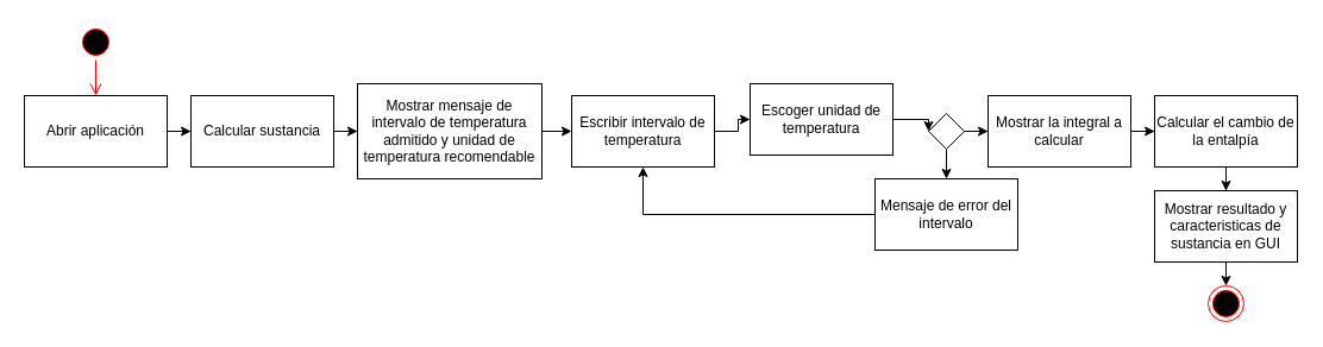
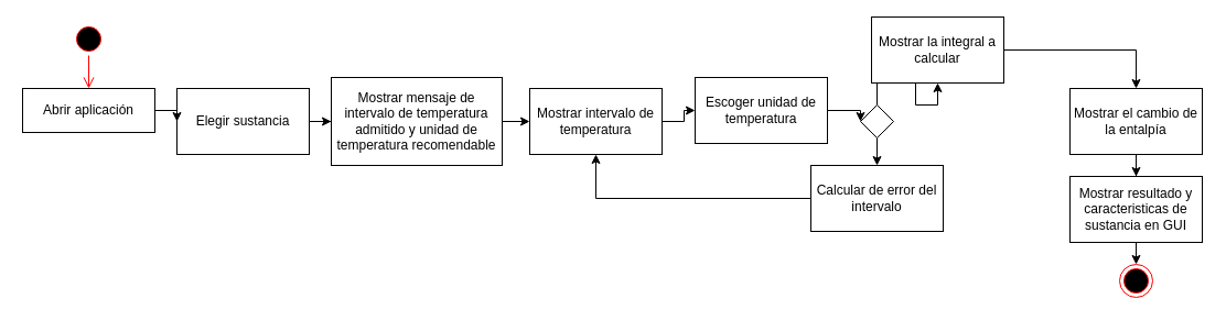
  <mxCell id="0" />
  <mxCell id="1" parent="0" />
  <mxCell id="2" value="" style="ellipse;html=1;shape=startState;fillColor=#000000;strokeColor=#ff0000;" vertex="1" parent="1"><mxGeometry x="65" y="20" width="30" height="30" as="geometry" /></mxCell>
  <mxCell id="3" value="" style="edgeStyle=orthogonalEdgeStyle;html=1;verticalAlign=bottom;endArrow=open;endSize=8;strokeColor=#ff0000;rounded=0;entryX=0.5;entryY=0;entryDx=0;entryDy=0;" edge="1" source="2" parent="1" target="25"><mxGeometry relative="1" as="geometry"><mxPoint x="15" y="20" as="targetPoint" /></mxGeometry></mxCell>
  <mxCell id="4" value="" style="edgeStyle=orthogonalEdgeStyle;rounded=0;orthogonalLoop=1;jettySize=auto;html=1;" edge="1" parent="1" source="5" target="7"><mxGeometry relative="1" as="geometry" /></mxCell>
- <mxCell id="5" value="Calcular sustancia" style="rounded=0;whiteSpace=wrap;html=1;" vertex="1" parent="1"><mxGeometry x="160" y="80" width="120" height="60" as="geometry" /></mxCell>
+ <mxCell id="5" value="Elegir sustancia" style="rounded=0;whiteSpace=wrap;html=1;" vertex="1" parent="1"><mxGeometry x="160" y="80" width="120" height="60" as="geometry" /></mxCell>
  <mxCell id="6" value="" style="edgeStyle=orthogonalEdgeStyle;rounded=0;orthogonalLoop=1;jettySize=auto;html=1;" edge="1" parent="1" source="7" target="9"><mxGeometry relative="1" as="geometry" /></mxCell>
  <mxCell id="7" value="Mostrar mensaje de intervalo de temperatura admitido y unidad de temperatura recomendable" style="rounded=0;whiteSpace=wrap;html=1;" vertex="1" parent="1"><mxGeometry x="300" y="70" width="155" height="80" as="geometry" /></mxCell>
  <mxCell id="8" value="" style="edgeStyle=orthogonalEdgeStyle;rounded=0;orthogonalLoop=1;jettySize=auto;html=1;" edge="1" parent="1" source="9" target="11"><mxGeometry relative="1" as="geometry" /></mxCell>
- <mxCell id="9" value="Escribir intervalo de temperatura" style="whiteSpace=wrap;html=1;rounded=0;" vertex="1" parent="1"><mxGeometry x="480" y="80" width="120" height="60" as="geometry" /></mxCell>
+ <mxCell id="9" value="Mostrar intervalo de temperatura" style="whiteSpace=wrap;html=1;rounded=0;" vertex="1" parent="1"><mxGeometry x="480" y="80" width="120" height="60" as="geometry" /></mxCell>
  <mxCell id="10" style="edgeStyle=orthogonalEdgeStyle;rounded=0;orthogonalLoop=1;jettySize=auto;html=1;exitX=1;exitY=0.5;exitDx=0;exitDy=0;entryX=0;entryY=0.5;entryDx=0;entryDy=0;" edge="1" parent="1" source="11" target="14"><mxGeometry relative="1" as="geometry" /></mxCell>
  <mxCell id="11" value="Escoger unidad de temperatura" style="whiteSpace=wrap;html=1;rounded=0;" vertex="1" parent="1"><mxGeometry x="630" y="70" width="120" height="60" as="geometry" /></mxCell>
  <mxCell id="12" value="" style="edgeStyle=orthogonalEdgeStyle;rounded=0;orthogonalLoop=1;jettySize=auto;html=1;" edge="1" parent="1" source="14" target="15"><mxGeometry relative="1" as="geometry" /></mxCell>
  <mxCell id="13" value="" style="edgeStyle=orthogonalEdgeStyle;rounded=0;orthogonalLoop=1;jettySize=auto;html=1;" edge="1" parent="1" source="14" target="17"><mxGeometry relative="1" as="geometry" /></mxCell>
  <mxCell id="14" value="" style="rhombus;whiteSpace=wrap;html=1;" vertex="1" parent="1"><mxGeometry x="780" y="95" width="30" height="30" as="geometry" /></mxCell>
- <mxCell id="15" value="Mensaje de error del intervalo" style="whiteSpace=wrap;html=1;" vertex="1" parent="1"><mxGeometry x="735" y="150" width="120" height="60" as="geometry" /></mxCell>
+ <mxCell id="15" value="Calcular de error del intervalo" style="whiteSpace=wrap;html=1;" vertex="1" parent="1"><mxGeometry x="735" y="150" width="120" height="60" as="geometry" /></mxCell>
  <mxCell id="16" value="" style="edgeStyle=orthogonalEdgeStyle;rounded=0;orthogonalLoop=1;jettySize=auto;html=1;" edge="1" parent="1" source="17" target="20"><mxGeometry relative="1" as="geometry" /></mxCell>
- <mxCell id="17" value="Mostrar la integral a calcular" style="whiteSpace=wrap;html=1;" vertex="1" parent="1"><mxGeometry x="830" y="80" width="120" height="60" as="geometry" /></mxCell>
+ <mxCell id="17" value="Mostrar la integral a calcular" style="whiteSpace=wrap;html=1;" vertex="1" parent="1"><mxGeometry x="790" y="15" width="120" height="60" as="geometry" /></mxCell>
  <mxCell id="18" value="" style="edgeStyle=orthogonalEdgeStyle;rounded=0;orthogonalLoop=1;jettySize=auto;html=1;exitX=0;exitY=0.5;exitDx=0;exitDy=0;entryX=0.5;entryY=1;entryDx=0;entryDy=0;" edge="1" parent="1" source="15" target="9"><mxGeometry relative="1" as="geometry"><mxPoint x="805" y="135" as="sourcePoint" /><mxPoint x="805" y="200" as="targetPoint" /></mxGeometry></mxCell>
  <mxCell id="19" value="" style="edgeStyle=orthogonalEdgeStyle;rounded=0;orthogonalLoop=1;jettySize=auto;html=1;" edge="1" parent="1" source="20" target="22"><mxGeometry relative="1" as="geometry" /></mxCell>
- <mxCell id="20" value="Calcular el cambio de la entalpía" style="whiteSpace=wrap;html=1;" vertex="1" parent="1"><mxGeometry x="970" y="80" width="120" height="60" as="geometry" /></mxCell>
+ <mxCell id="20" value="Mostrar el cambio de la entalpía" style="whiteSpace=wrap;html=1;" vertex="1" parent="1"><mxGeometry x="970" y="80" width="120" height="60" as="geometry" /></mxCell>
  <mxCell id="21" style="edgeStyle=orthogonalEdgeStyle;rounded=0;orthogonalLoop=1;jettySize=auto;html=1;exitX=0.5;exitY=1;exitDx=0;exitDy=0;entryX=0.5;entryY=0;entryDx=0;entryDy=0;" edge="1" parent="1" source="22" target="23"><mxGeometry relative="1" as="geometry" /></mxCell>
  <mxCell id="22" value="Mostrar resultado y caracteristicas de sustancia en GUI" style="whiteSpace=wrap;html=1;" vertex="1" parent="1"><mxGeometry x="970" y="160" width="120" height="60" as="geometry" /></mxCell>
  <mxCell id="23" value="" style="ellipse;html=1;shape=endState;fillColor=#000000;strokeColor=#ff0000;" vertex="1" parent="1"><mxGeometry x="1015" y="240" width="30" height="30" as="geometry" /></mxCell>
  <mxCell id="24" style="edgeStyle=orthogonalEdgeStyle;rounded=0;orthogonalLoop=1;jettySize=auto;html=1;" edge="1" parent="1" source="25" target="5"><mxGeometry relative="1" as="geometry" /></mxCell>
- <mxCell id="25" value="Abrir aplicación" style="rounded=0;whiteSpace=wrap;html=1;" vertex="1" parent="1"><mxGeometry x="20" y="80" width="120" height="60" as="geometry" /></mxCell>
+ <mxCell id="25" value="Abrir aplicación" style="rounded=0;whiteSpace=wrap;html=1;" vertex="1" parent="1"><mxGeometry x="20" y="80" width="120" height="40" as="geometry" /></mxCell>
